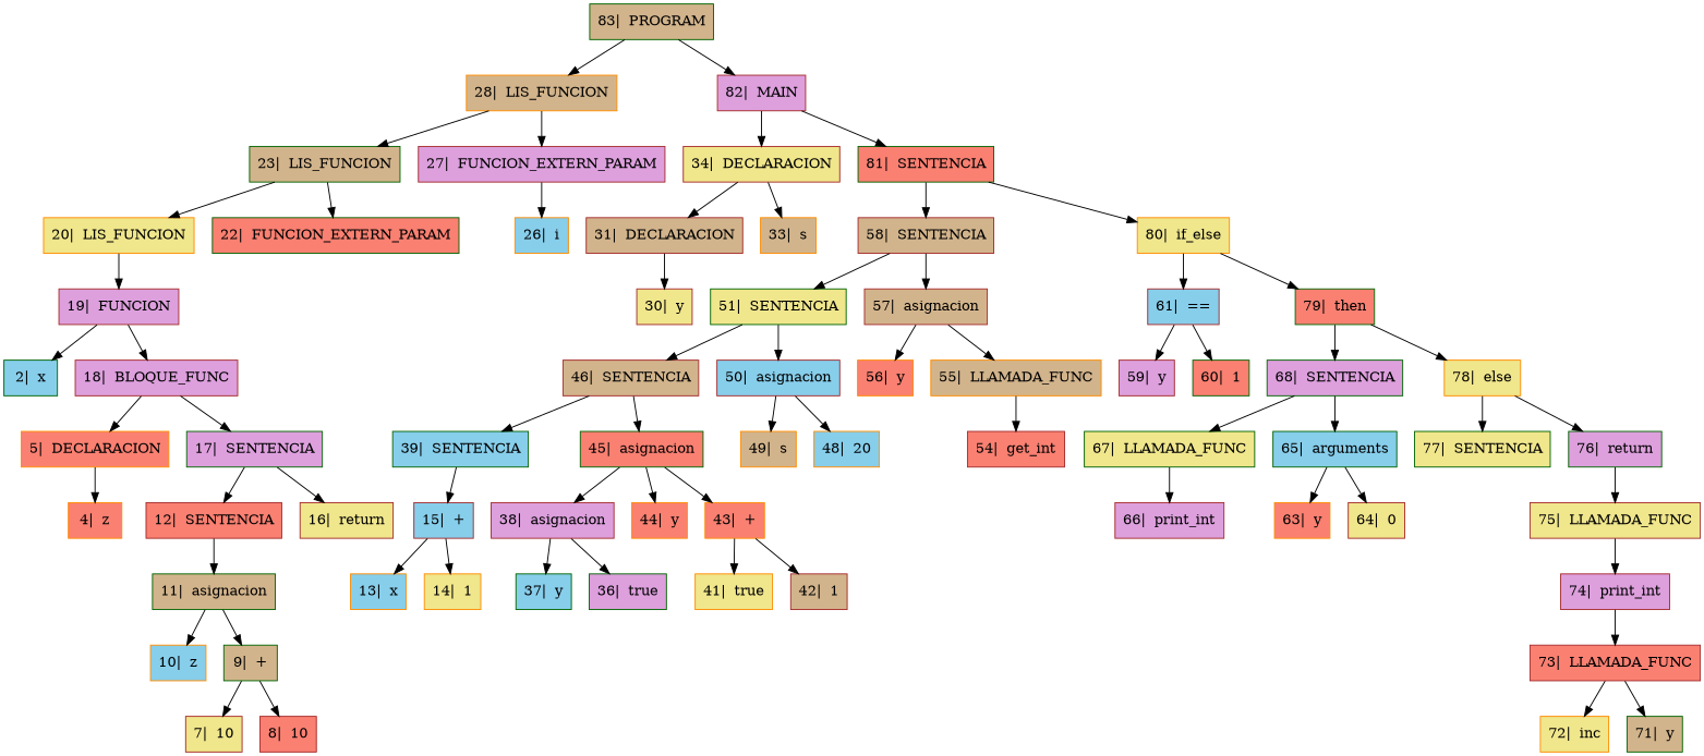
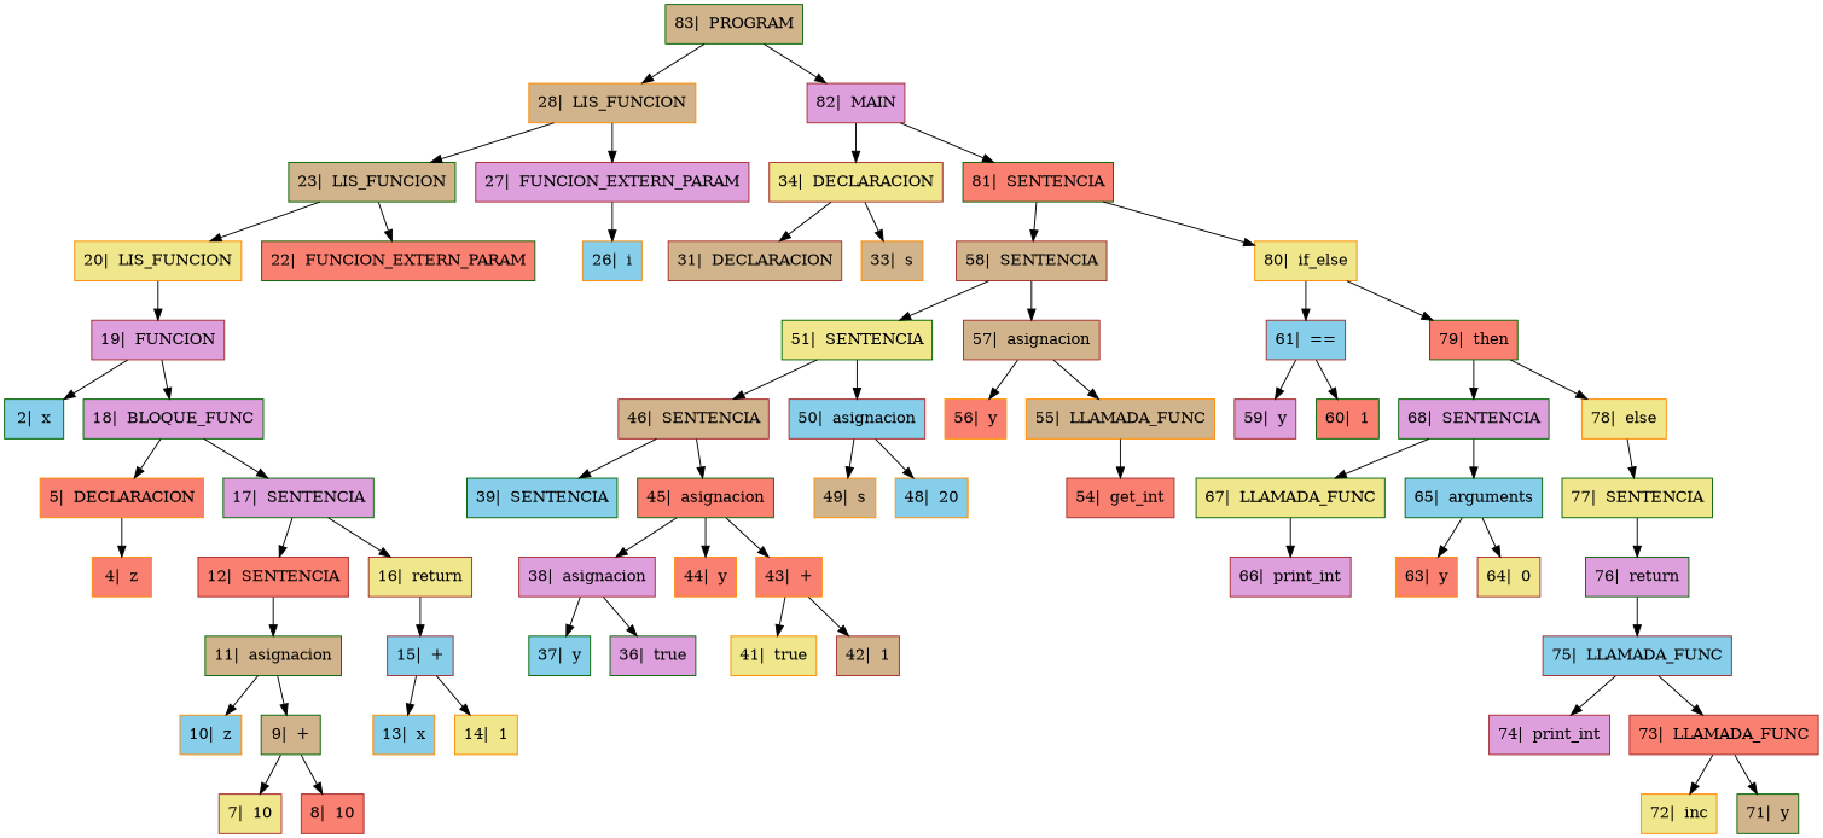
  digraph {
    rankdir=TB
    node [color=brown fillcolor=khaki shape=box style=filled]
    "83|  PROGRAM" [color=darkgreen fillcolor=tan]
    "28|  LIS_FUNCION" [color=darkorange fillcolor=tan]
    "82|  MAIN" [fillcolor=plum]
    "23|  LIS_FUNCION" [color=darkgreen fillcolor=tan]
    "27|  FUNCION_EXTERN_PARAM" [fillcolor=plum]
    "34|  DECLARACION"
    "81|  SENTENCIA" [color=darkgreen fillcolor=salmon]
    "20|  LIS_FUNCION" [color=darkorange]
    "22|  FUNCION_EXTERN_PARAM" [color=darkgreen fillcolor=salmon]
    "26|  i" [color=darkorange fillcolor=skyblue]
    "31|  DECLARACION" [fillcolor=tan]
    "33|  s" [color=darkorange fillcolor=tan]
    "58|  SENTENCIA" [fillcolor=tan]
    "80|  if_else" [color=darkorange]
    "19|  FUNCION" [fillcolor=plum]
    "2|  x" [color=darkgreen fillcolor=skyblue]
-   "18|  BLOQUE_FUNC" [fillcolor=plum]
+   "18|  BLOQUE_FUNC" [color=darkgreen fillcolor=plum]
    "5|  DECLARACION" [color=darkorange fillcolor=salmon]
    "17|  SENTENCIA" [color=darkgreen fillcolor=plum]
    "4|  z" [color=darkorange fillcolor=salmon]
    "12|  SENTENCIA" [fillcolor=salmon]
    "16|  return"
    "11|  asignacion" [color=darkgreen fillcolor=tan]
    "15|  +" [fillcolor=skyblue]
    "10|  z" [color=darkorange fillcolor=skyblue]
    "9|  +" [color=darkgreen fillcolor=tan]
    "13|  x" [color=darkorange fillcolor=skyblue]
    "14|  1" [color=darkorange]
    "7|  10"
    "8|  10" [fillcolor=salmon]
-   "30|  y"
    "51|  SENTENCIA" [color=darkgreen]
    "57|  asignacion" [fillcolor=tan]
    "61|  ==" [fillcolor=skyblue]
    "79|  then" [color=darkgreen fillcolor=salmon]
    "46|  SENTENCIA" [fillcolor=tan]
    "50|  asignacion" [fillcolor=skyblue]
    "56|  y" [color=darkorange fillcolor=salmon]
    "55|  LLAMADA_FUNC" [color=darkorange fillcolor=tan]
    "59|  y" [fillcolor=plum]
    "60|  1" [color=darkgreen fillcolor=salmon]
    "68|  SENTENCIA" [color=darkgreen fillcolor=plum]
    "78|  else" [color=darkorange]
    "39|  SENTENCIA" [color=darkgreen fillcolor=skyblue]
    "45|  asignacion" [color=darkgreen fillcolor=salmon]
    "49|  s" [color=darkorange fillcolor=tan]
    "48|  20" [color=darkorange fillcolor=skyblue]
    "54|  get_int" [fillcolor=salmon]
    "38|  asignacion" [fillcolor=plum]
    "44|  y" [color=darkorange fillcolor=salmon]
    "43|  +" [color=darkorange fillcolor=salmon]
    "37|  y" [color=darkgreen fillcolor=skyblue]
    "36|  true" [color=darkgreen fillcolor=plum]
    "41|  true" [color=darkorange]
    "42|  1" [fillcolor=tan]
    "67|  LLAMADA_FUNC" [color=darkgreen]
    "65|  arguments" [color=darkgreen fillcolor=skyblue]
    "77|  SENTENCIA" [color=darkgreen]
    "66|  print_int" [fillcolor=plum]
    "76|  return" [color=darkgreen fillcolor=plum]
    "63|  y" [color=darkorange fillcolor=salmon]
    "64|  0"
-   "75|  LLAMADA_FUNC"
+   "75|  LLAMADA_FUNC" [fillcolor=skyblue]
    "74|  print_int" [fillcolor=plum]
    "73|  LLAMADA_FUNC" [fillcolor=salmon]
    "72|  inc" [color=darkorange]
    "71|  y" [color=darkgreen fillcolor=tan]
    "83|  PROGRAM" -> "28|  LIS_FUNCION"
    "83|  PROGRAM" -> "82|  MAIN"
    "28|  LIS_FUNCION" -> "23|  LIS_FUNCION"
    "28|  LIS_FUNCION" -> "27|  FUNCION_EXTERN_PARAM"
    "82|  MAIN" -> "34|  DECLARACION"
    "82|  MAIN" -> "81|  SENTENCIA"
    "23|  LIS_FUNCION" -> "20|  LIS_FUNCION"
    "23|  LIS_FUNCION" -> "22|  FUNCION_EXTERN_PARAM"
    "27|  FUNCION_EXTERN_PARAM" -> "26|  i"
    "34|  DECLARACION" -> "31|  DECLARACION"
    "34|  DECLARACION" -> "33|  s"
    "81|  SENTENCIA" -> "58|  SENTENCIA"
    "81|  SENTENCIA" -> "80|  if_else"
    "20|  LIS_FUNCION" -> "19|  FUNCION"
-   "31|  DECLARACION" -> "30|  y"
    "58|  SENTENCIA" -> "51|  SENTENCIA"
    "58|  SENTENCIA" -> "57|  asignacion"
    "80|  if_else" -> "61|  =="
    "80|  if_else" -> "79|  then"
    "19|  FUNCION" -> "2|  x"
    "19|  FUNCION" -> "18|  BLOQUE_FUNC"
    "18|  BLOQUE_FUNC" -> "5|  DECLARACION"
    "18|  BLOQUE_FUNC" -> "17|  SENTENCIA"
    "5|  DECLARACION" -> "4|  z"
    "17|  SENTENCIA" -> "12|  SENTENCIA"
    "17|  SENTENCIA" -> "16|  return"
    "12|  SENTENCIA" -> "11|  asignacion"
-   "39|  SENTENCIA" -> "15|  +"
+   "16|  return" -> "15|  +"
    "11|  asignacion" -> "10|  z"
    "11|  asignacion" -> "9|  +"
    "15|  +" -> "13|  x"
    "15|  +" -> "14|  1"
    "9|  +" -> "7|  10"
    "9|  +" -> "8|  10"
    "51|  SENTENCIA" -> "46|  SENTENCIA"
    "51|  SENTENCIA" -> "50|  asignacion"
    "57|  asignacion" -> "56|  y"
    "57|  asignacion" -> "55|  LLAMADA_FUNC"
    "61|  ==" -> "59|  y"
    "61|  ==" -> "60|  1"
    "79|  then" -> "68|  SENTENCIA"
    "79|  then" -> "78|  else"
    "46|  SENTENCIA" -> "39|  SENTENCIA"
    "46|  SENTENCIA" -> "45|  asignacion"
    "50|  asignacion" -> "49|  s"
    "50|  asignacion" -> "48|  20"
    "55|  LLAMADA_FUNC" -> "54|  get_int"
    "68|  SENTENCIA" -> "67|  LLAMADA_FUNC"
    "68|  SENTENCIA" -> "65|  arguments"
    "78|  else" -> "77|  SENTENCIA"
    "45|  asignacion" -> "38|  asignacion"
    "45|  asignacion" -> "44|  y"
    "45|  asignacion" -> "43|  +"
    "38|  asignacion" -> "37|  y"
    "38|  asignacion" -> "36|  true"
    "43|  +" -> "41|  true"
    "43|  +" -> "42|  1"
    "67|  LLAMADA_FUNC" -> "66|  print_int"
    "65|  arguments" -> "63|  y"
    "65|  arguments" -> "64|  0"
-   "78|  else" -> "76|  return"
+   "77|  SENTENCIA" -> "76|  return"
    "76|  return" -> "75|  LLAMADA_FUNC"
    "75|  LLAMADA_FUNC" -> "74|  print_int"
-   "74|  print_int" -> "73|  LLAMADA_FUNC"
+   "75|  LLAMADA_FUNC" -> "73|  LLAMADA_FUNC"
    "73|  LLAMADA_FUNC" -> "72|  inc"
    "73|  LLAMADA_FUNC" -> "71|  y"
  }
